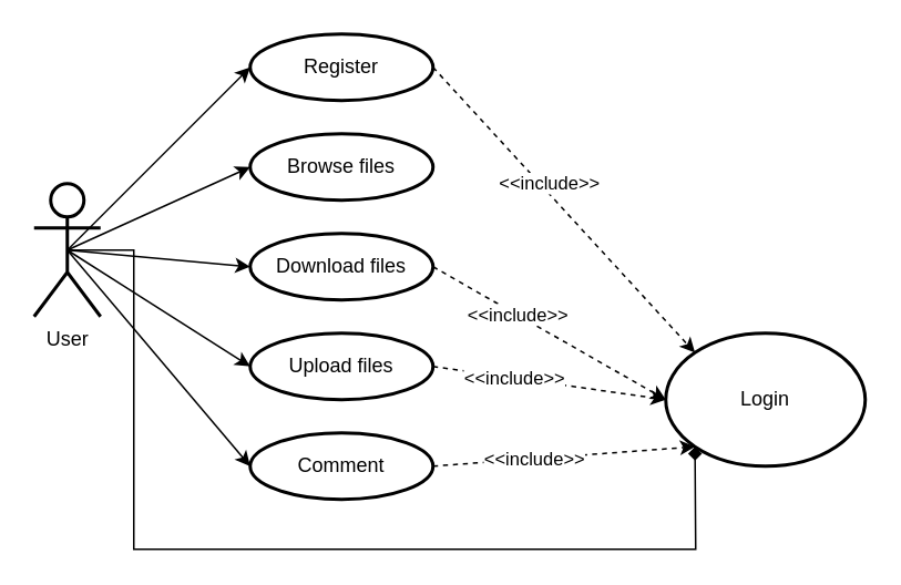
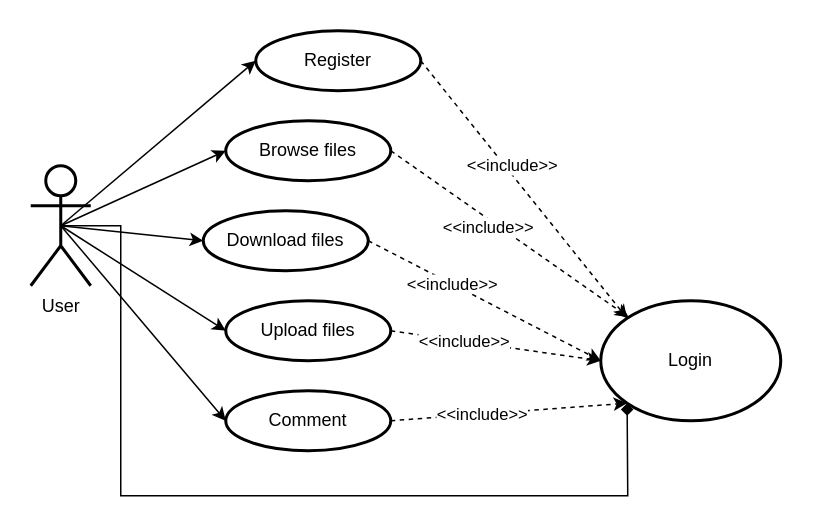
  <mxCell id="0" />
  <mxCell id="1" parent="0" />
  <mxCell id="2" value="User" style="shape=umlActor;verticalLabelPosition=bottom;verticalAlign=top;outlineConnect=0;strokeWidth=2;perimeterSpacing=0;flipH=0;flipV=0;horizontal=1;align=center;labelBorderColor=none;labelBackgroundColor=none;html=1;" vertex="1" parent="1"><mxGeometry x="20" y="110" width="40" height="80" as="geometry" /></mxCell>
- <mxCell id="3" value="Register" style="ellipse;whiteSpace=wrap;html=1;labelBackgroundColor=none;labelBorderColor=none;strokeWidth=2;fillColor=default;gradientColor=none;align=center;verticalAlign=middle;" vertex="1" parent="1"><mxGeometry x="150" y="20" width="110" height="40" as="geometry" /></mxCell>
+ <mxCell id="3" value="Register" style="ellipse;whiteSpace=wrap;html=1;labelBackgroundColor=none;labelBorderColor=none;strokeWidth=2;fillColor=default;gradientColor=none;align=center;verticalAlign=middle;" vertex="1" parent="1"><mxGeometry x="170" y="20" width="110" height="40" as="geometry" /></mxCell>
  <mxCell id="4" value="Browse files" style="ellipse;whiteSpace=wrap;html=1;labelBackgroundColor=none;labelBorderColor=none;strokeWidth=2;fillColor=default;gradientColor=none;align=center;verticalAlign=middle;" vertex="1" parent="1"><mxGeometry x="150" y="80" width="110" height="40" as="geometry" /></mxCell>
- <mxCell id="5" value="Download files" style="ellipse;whiteSpace=wrap;html=1;labelBackgroundColor=none;labelBorderColor=none;strokeWidth=2;fillColor=default;gradientColor=none;align=center;verticalAlign=middle;" vertex="1" parent="1"><mxGeometry x="150" y="140" width="110" height="40" as="geometry" /></mxCell>
+ <mxCell id="5" value="Download files" style="ellipse;whiteSpace=wrap;html=1;labelBackgroundColor=none;labelBorderColor=none;strokeWidth=2;fillColor=default;gradientColor=none;align=center;verticalAlign=middle;" vertex="1" parent="1"><mxGeometry x="135" y="140" width="110" height="40" as="geometry" /></mxCell>
  <mxCell id="6" value="Upload files&lt;br&gt;" style="ellipse;whiteSpace=wrap;html=1;labelBackgroundColor=none;labelBorderColor=none;strokeWidth=2;fillColor=default;gradientColor=none;align=center;verticalAlign=middle;" vertex="1" parent="1"><mxGeometry x="150" y="200" width="110" height="40" as="geometry" /></mxCell>
  <mxCell id="7" value="Comment" style="ellipse;whiteSpace=wrap;html=1;labelBackgroundColor=none;labelBorderColor=none;strokeWidth=2;fillColor=default;gradientColor=none;align=center;verticalAlign=middle;" vertex="1" parent="1"><mxGeometry x="150" y="260" width="110" height="40" as="geometry" /></mxCell>
  <mxCell id="8" value="Login" style="ellipse;whiteSpace=wrap;html=1;labelBackgroundColor=none;labelBorderColor=none;strokeWidth=2;fillColor=default;gradientColor=none;align=center;verticalAlign=middle;" vertex="1" parent="1"><mxGeometry x="400" y="200" width="120" height="80" as="geometry" /></mxCell>
  <mxCell id="9" value="" style="endArrow=classic;html=1;rounded=0;entryX=0;entryY=0;entryDx=0;entryDy=0;exitX=1;exitY=0.5;exitDx=0;exitDy=0;dashed=1;" edge="1" parent="1" source="3" target="8"><mxGeometry width="50" height="50" relative="1" as="geometry"><mxPoint x="220" y="290" as="sourcePoint" /><mxPoint x="270" y="240" as="targetPoint" /></mxGeometry></mxCell>
  <mxCell id="10" value="&amp;lt;&amp;lt;include&amp;gt;&amp;gt;" style="edgeLabel;html=1;align=center;verticalAlign=middle;resizable=0;points=[];" vertex="1" connectable="0" parent="9"><mxGeometry x="-0.163" y="4" relative="1" as="geometry"><mxPoint as="offset" /></mxGeometry></mxCell>
+ <mxCell id="11" value="" style="endArrow=classic;html=1;rounded=0;exitX=1;exitY=0.5;exitDx=0;exitDy=0;dashed=1;" edge="1" parent="1" source="4" target="8"><mxGeometry width="50" height="50" relative="1" as="geometry"><mxPoint x="290" y="190" as="sourcePoint" /><mxPoint x="340" y="140" as="targetPoint" /></mxGeometry></mxCell>
+ <mxCell id="12" value="&amp;lt;&amp;lt;include&amp;gt;&amp;gt;" style="edgeLabel;html=1;align=center;verticalAlign=middle;resizable=0;points=[];" vertex="1" connectable="0" parent="11"><mxGeometry x="-0.154" y="-4" relative="1" as="geometry"><mxPoint as="offset" /></mxGeometry></mxCell>
  <mxCell id="13" value="" style="endArrow=classic;html=1;rounded=0;exitX=1;exitY=0.5;exitDx=0;exitDy=0;entryX=0;entryY=0.5;entryDx=0;entryDy=0;dashed=1;" edge="1" parent="1" source="5" target="8"><mxGeometry width="50" height="50" relative="1" as="geometry"><mxPoint x="310" y="210" as="sourcePoint" /><mxPoint x="360" y="160" as="targetPoint" /></mxGeometry></mxCell>
  <mxCell id="14" value="&amp;lt;&amp;lt;include&amp;gt;&amp;gt;" style="edgeLabel;html=1;align=center;verticalAlign=middle;resizable=0;points=[];" vertex="1" connectable="0" parent="13"><mxGeometry x="-0.283" relative="1" as="geometry"><mxPoint as="offset" /></mxGeometry></mxCell>
  <mxCell id="15" value="" style="endArrow=classic;html=1;rounded=0;exitX=1;exitY=0.5;exitDx=0;exitDy=0;entryX=0;entryY=0.5;entryDx=0;entryDy=0;dashed=1;" edge="1" parent="1" source="6" target="8"><mxGeometry width="50" height="50" relative="1" as="geometry"><mxPoint x="330" y="300" as="sourcePoint" /><mxPoint x="380" y="250" as="targetPoint" /></mxGeometry></mxCell>
  <mxCell id="16" value="&amp;lt;&amp;lt;include&amp;gt;&amp;gt;" style="edgeLabel;html=1;align=center;verticalAlign=middle;resizable=0;points=[];" vertex="1" connectable="0" parent="15"><mxGeometry x="-0.3" relative="1" as="geometry"><mxPoint as="offset" /></mxGeometry></mxCell>
  <mxCell id="17" value="" style="endArrow=classic;html=1;rounded=0;entryX=0;entryY=1;entryDx=0;entryDy=0;exitX=1;exitY=0.5;exitDx=0;exitDy=0;dashed=1;" edge="1" parent="1" source="7" target="8"><mxGeometry width="50" height="50" relative="1" as="geometry"><mxPoint x="270" y="410" as="sourcePoint" /><mxPoint x="360" y="320" as="targetPoint" /></mxGeometry></mxCell>
  <mxCell id="18" value="&amp;lt;&amp;lt;include&amp;gt;&amp;gt;" style="edgeLabel;html=1;align=center;verticalAlign=middle;resizable=0;points=[];" vertex="1" connectable="0" parent="17"><mxGeometry x="-0.225" relative="1" as="geometry"><mxPoint as="offset" /></mxGeometry></mxCell>
  <mxCell id="19" value="" style="endArrow=diamond;html=1;rounded=0;entryX=0;entryY=1;entryDx=0;entryDy=0;exitX=0.5;exitY=0.5;exitDx=0;exitDy=0;exitPerimeter=0;" edge="1" parent="1" source="2" target="8"><mxGeometry width="50" height="50" relative="1" as="geometry"><mxPoint x="290" y="360" as="sourcePoint" /><mxPoint x="340" y="310" as="targetPoint" /><Array as="points"><mxPoint x="80" y="150" /><mxPoint x="80" y="330" /><mxPoint x="418" y="330" /></Array></mxGeometry></mxCell>
  <mxCell id="20" value="" style="endArrow=classic;html=1;rounded=0;exitX=0.5;exitY=0.5;exitDx=0;exitDy=0;exitPerimeter=0;entryX=0;entryY=0.5;entryDx=0;entryDy=0;" edge="1" parent="1" source="2" target="3"><mxGeometry width="50" height="50" relative="1" as="geometry"><mxPoint x="90" y="90" as="sourcePoint" /><mxPoint x="140" y="40" as="targetPoint" /></mxGeometry></mxCell>
  <mxCell id="21" value="" style="endArrow=classic;html=1;rounded=0;exitX=0.5;exitY=0.5;exitDx=0;exitDy=0;exitPerimeter=0;entryX=0;entryY=0.5;entryDx=0;entryDy=0;" edge="1" parent="1" source="2" target="4"><mxGeometry width="50" height="50" relative="1" as="geometry"><mxPoint x="90" y="150" as="sourcePoint" /><mxPoint x="140" y="100" as="targetPoint" /></mxGeometry></mxCell>
  <mxCell id="22" value="" style="endArrow=classic;html=1;rounded=0;exitX=0.5;exitY=0.5;exitDx=0;exitDy=0;exitPerimeter=0;entryX=0;entryY=0.5;entryDx=0;entryDy=0;" edge="1" parent="1" source="2" target="5"><mxGeometry width="50" height="50" relative="1" as="geometry"><mxPoint x="110" y="210" as="sourcePoint" /><mxPoint x="160" y="160" as="targetPoint" /></mxGeometry></mxCell>
  <mxCell id="23" value="" style="endArrow=classic;html=1;rounded=0;exitX=0.5;exitY=0.5;exitDx=0;exitDy=0;exitPerimeter=0;entryX=0;entryY=0.5;entryDx=0;entryDy=0;" edge="1" parent="1" source="2" target="6"><mxGeometry width="50" height="50" relative="1" as="geometry"><mxPoint x="100" y="310" as="sourcePoint" /><mxPoint x="150" y="260" as="targetPoint" /></mxGeometry></mxCell>
  <mxCell id="24" value="" style="endArrow=classic;html=1;rounded=0;exitX=0.5;exitY=0.5;exitDx=0;exitDy=0;exitPerimeter=0;entryX=0;entryY=0.5;entryDx=0;entryDy=0;" edge="1" parent="1" source="2" target="7"><mxGeometry width="50" height="50" relative="1" as="geometry"><mxPoint x="30" y="300" as="sourcePoint" /><mxPoint x="80" y="250" as="targetPoint" /></mxGeometry></mxCell>
